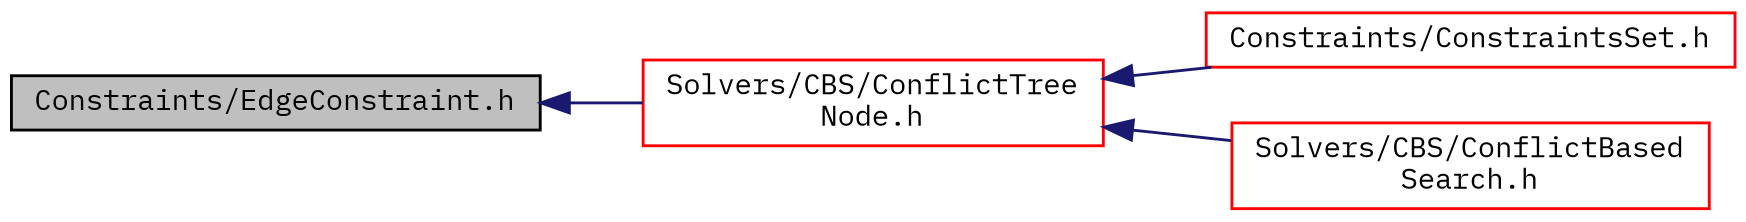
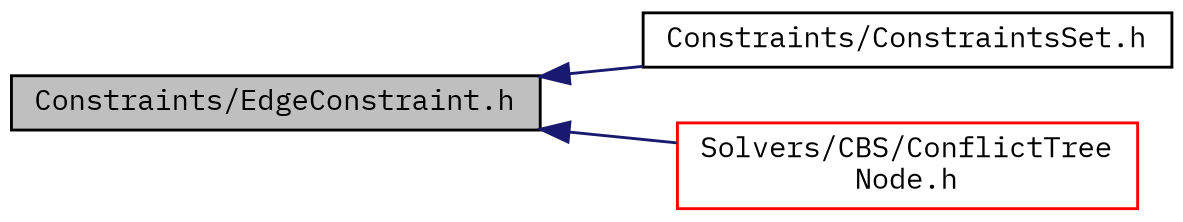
  digraph {
    fontname="IBM Plex Mono"
    rankdir=LR
    node [color=black fillcolor=white fontname="IBM Plex Mono" fontsize=10 shape=record style=filled]
    edge [color=midnightblue dir=back fontname="IBM Plex Mono" fontsize=10 labelfontname=Helvetica labelfontsize=10 style=solid]
    n1 [fillcolor=grey75 fontcolor=black height=0.2 label="Constraints/EdgeConstraint.h" width=0.4]
-   n2 [color=red height=0.2 label="Constraints/ConstraintsSet.h" width=0.4]
+   n2 [height=0.2 label="Constraints/ConstraintsSet.h" width=0.4]
    n3 [color=red height=0.2 label="Solvers/CBS/ConflictTree\lNode.h" width=0.4]
-   n4 [color=red height=0.2 label="Solvers/CBS/ConflictBased\lSearch.h" width=0.4]
-   n3 -> n2
+   n1 -> n2
    n1 -> n3
-   n3 -> n4
  }
